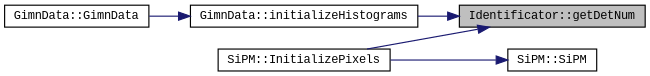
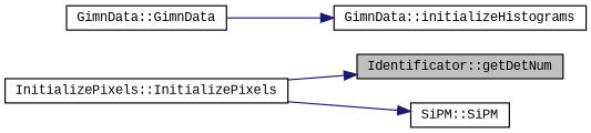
  digraph {
    fontname="Liberation Mono"
    rankdir=RL
    node [color=black fillcolor=white fontname="Liberation Mono" fontsize=10 shape=record style=filled]
    edge [color=midnightblue dir=back fontname="Liberation Mono" fontsize=10 labelfontname=Helvetica labelfontsize=10 style=solid]
    n1 [fillcolor=grey75 fontcolor=black height=0.2 label="Identificator::getDetNum" width=0.4]
    n2 [height=0.2 label="GimnData::initializeHistograms" width=0.4]
-   n3 [height=0.2 label="SiPM::InitializePixels" width=0.4]
+   n3 [height=0.2 label="InitializePixels::InitializePixels" width=0.4]
    n4 [height=0.2 label="GimnData::GimnData" width=0.4]
    n5 [height=0.2 label="SiPM::SiPM" width=0.4]
-   n1 -> n2
    n1 -> n3
    n2 -> n4
    n5 -> n3
  }
